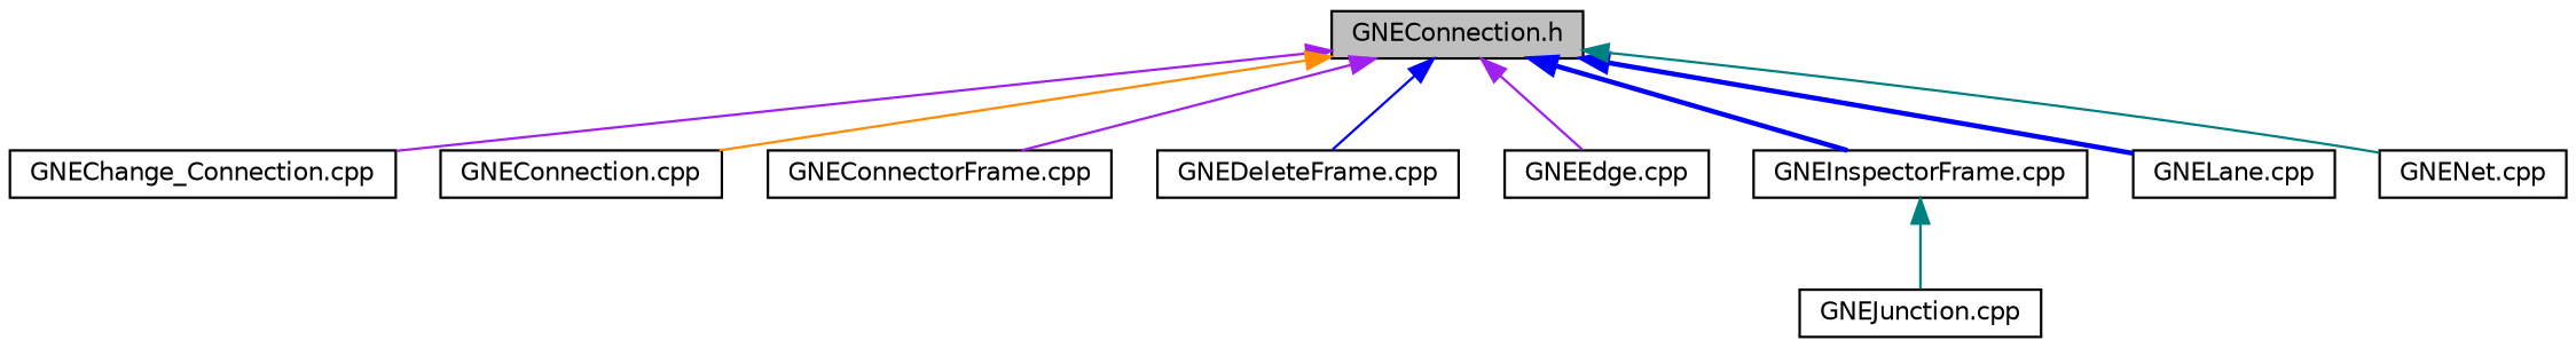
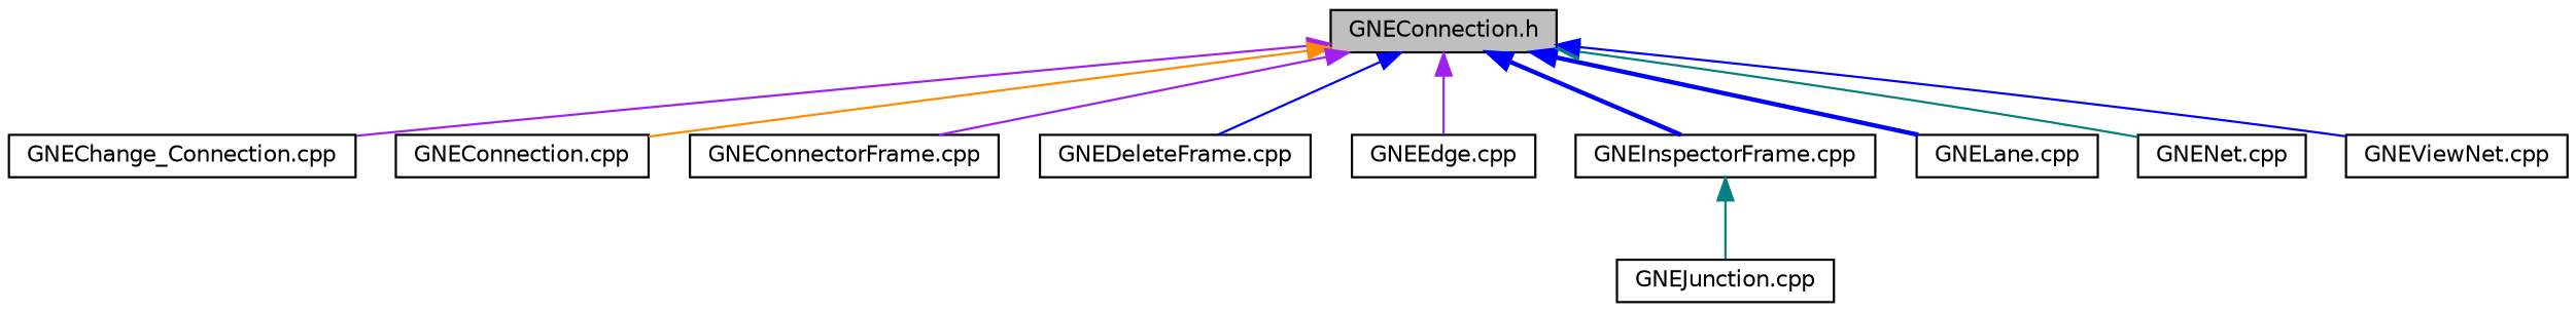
  digraph {
    node [color=black fillcolor=white fontname=Helvetica fontsize=10 shape=record style=filled]
    edge [color=blue dir=back fontname=Helvetica fontsize=10 labelfontname=Helvetica labelfontsize=10 style=solid]
    n1 [fillcolor=grey75 fontcolor=black height=0.2 label="GNEConnection.h" width=0.4]
    n2 [height=0.2 label="GNEChange_Connection.cpp" width=0.4]
    n3 [height=0.2 label="GNEConnection.cpp" width=0.4]
    n4 [height=0.2 label="GNEConnectorFrame.cpp" width=0.4]
    n5 [height=0.2 label="GNEDeleteFrame.cpp" width=0.4]
    n6 [height=0.2 label="GNEEdge.cpp" width=0.4]
    n7 [height=0.2 label="GNEInspectorFrame.cpp" width=0.4]
    n8 [height=0.2 label="GNELane.cpp" width=0.4]
    n9 [height=0.2 label="GNENet.cpp" width=0.4]
+   n10 [height=0.2 label="GNEViewNet.cpp" width=0.4]
    n11 [height=0.2 label="GNEJunction.cpp" width=0.4]
    n1 -> n2 [color=purple]
    n1 -> n3 [color=darkorange]
    n1 -> n4 [color=purple]
    n1 -> n5
    n1 -> n6 [color=purple]
    n1 -> n7 [style=bold]
    n1 -> n8 [style=bold]
    n1 -> n9 [color=teal]
+   n1 -> n10
    n7 -> n11 [color=teal]
  }
